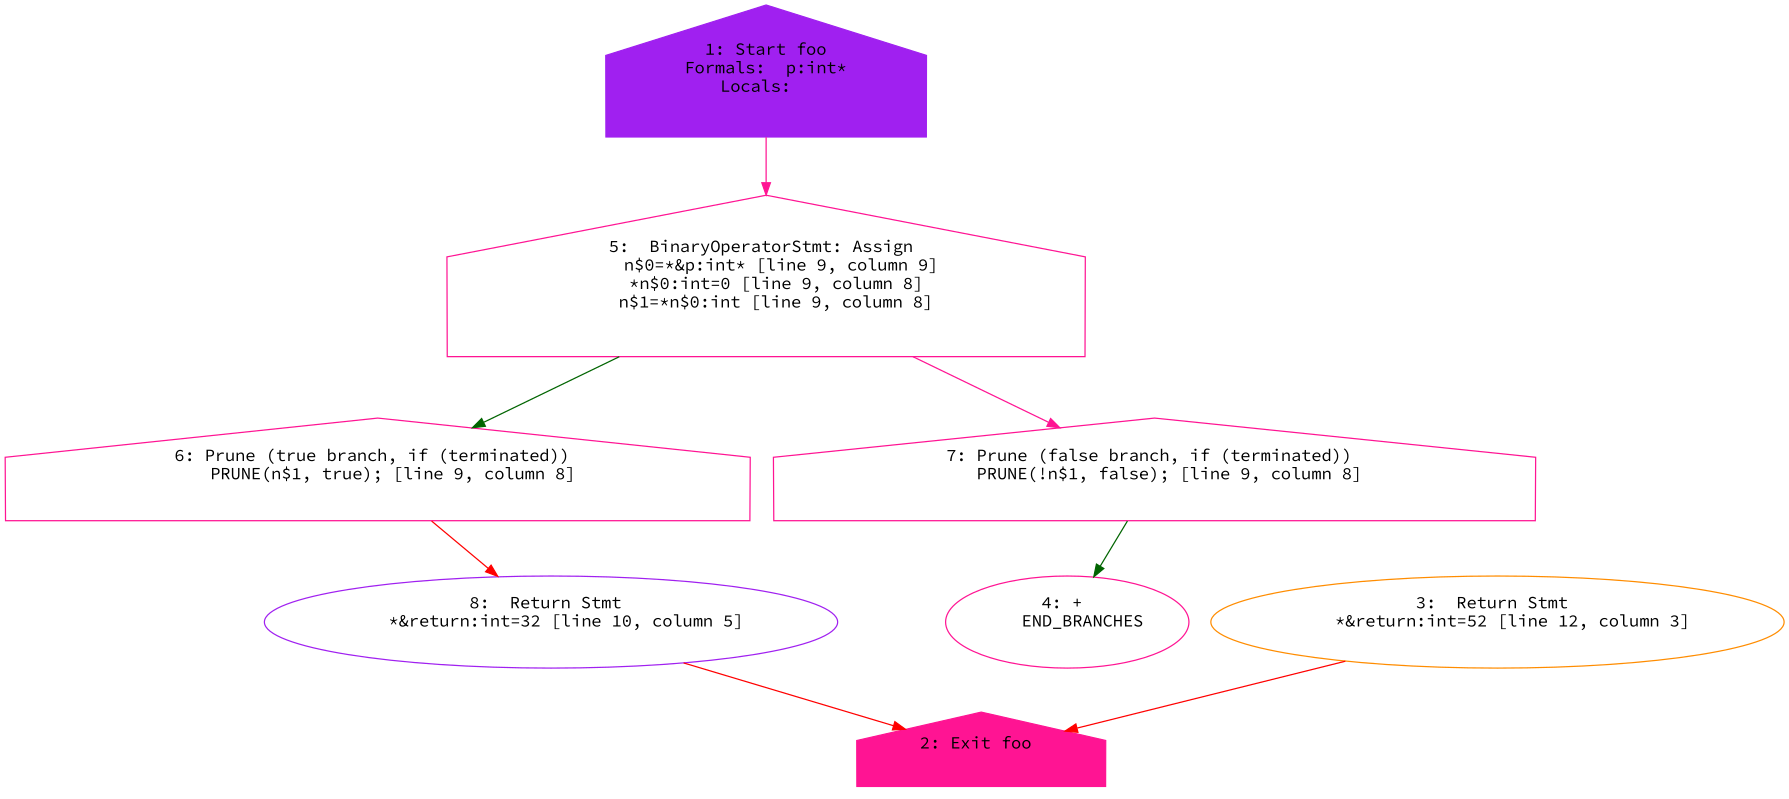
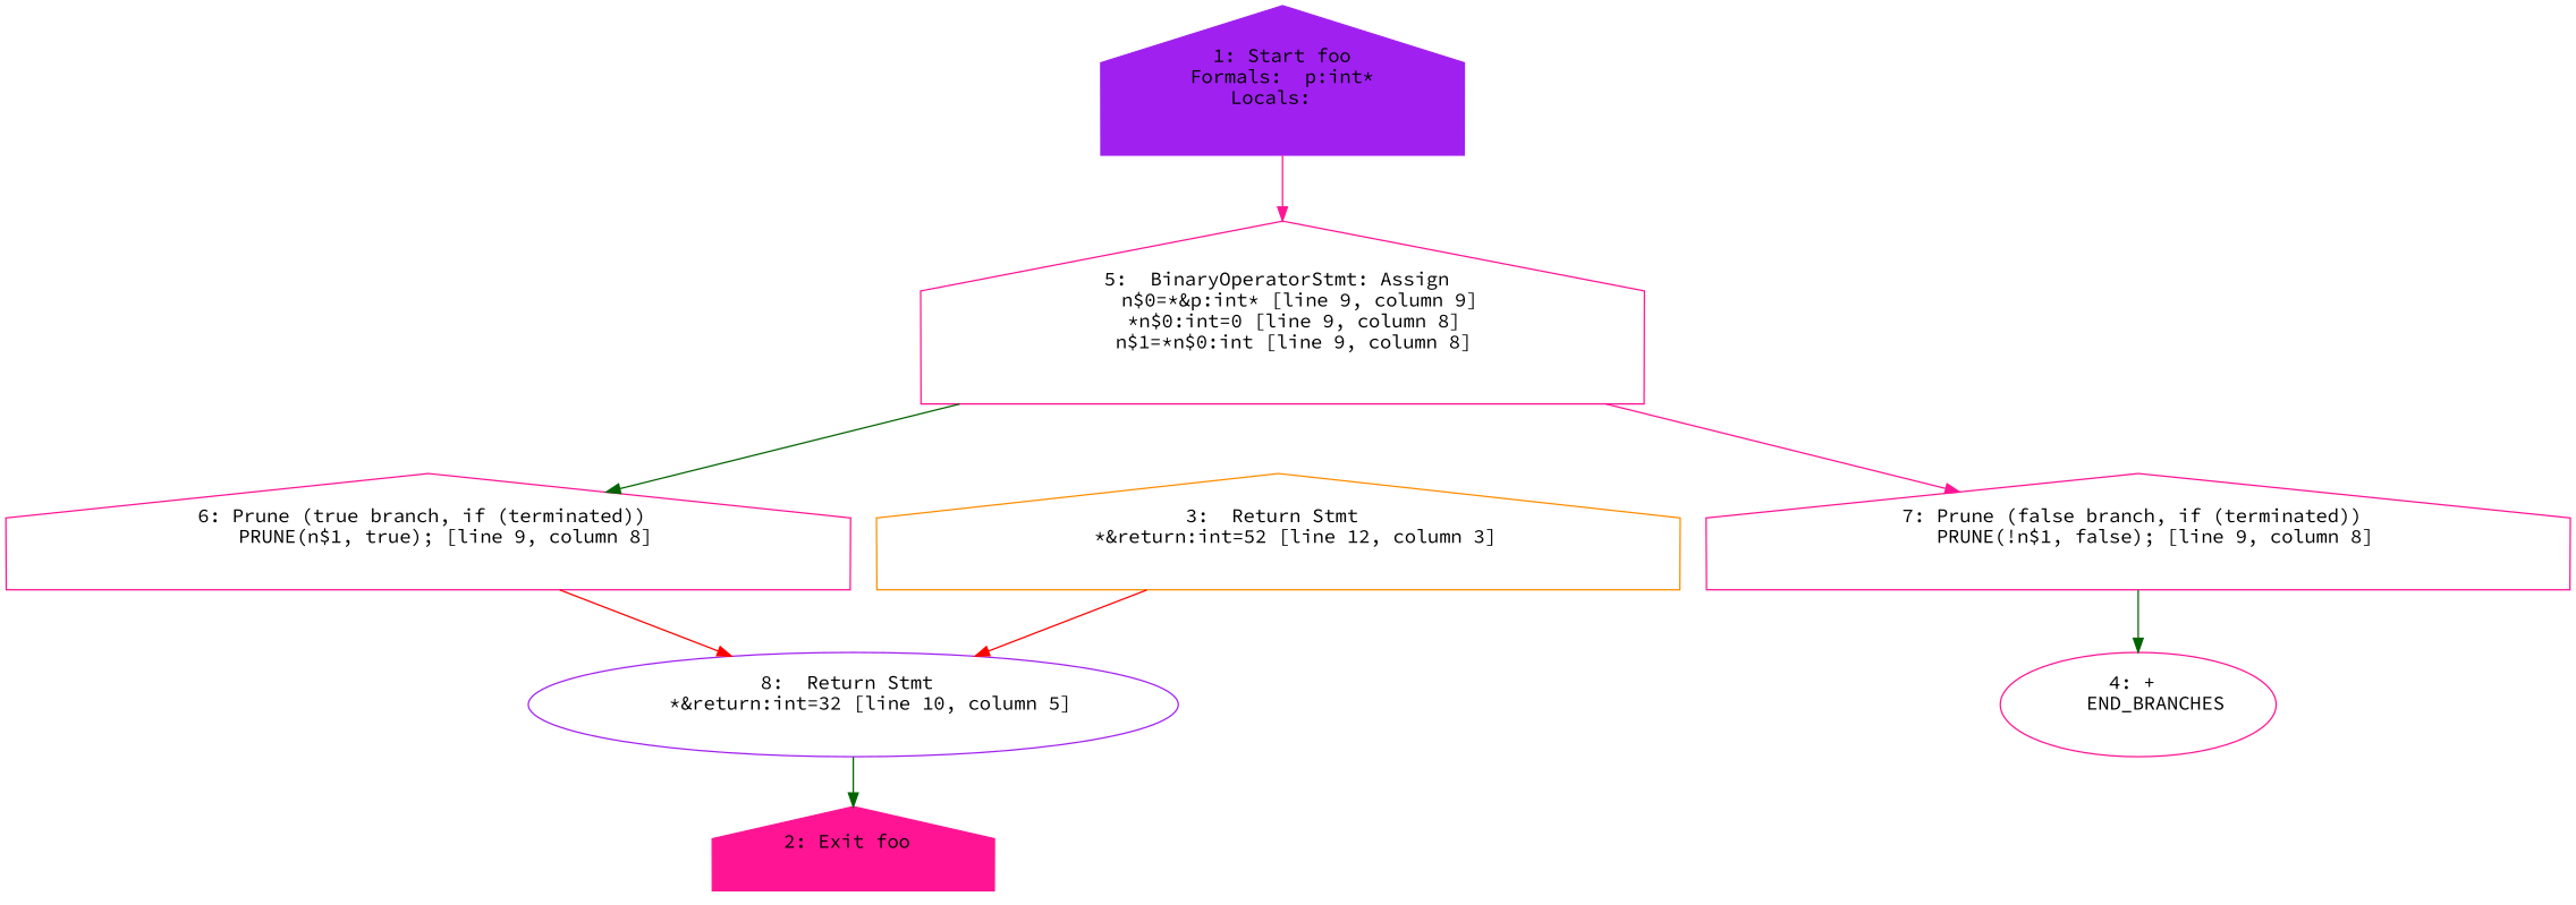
  digraph {
    fontname="Source Code Pro"
    node [color=deeppink fontname="Source Code Pro" shape=house]
    edge [color=darkgreen fontname="Source Code Pro"]
    n1 [color=purple label="1: Start foo\nFormals:  p:int*\nLocals:  \n  " style=filled]
    n2 [label="5:  BinaryOperatorStmt: Assign \n   n$0=*&p:int* [line 9, column 9]\n  *n$0:int=0 [line 9, column 8]\n  n$1=*n$0:int [line 9, column 8]\n "]
    n3 [label="6: Prune (true branch, if (terminated)) \n   PRUNE(n$1, true); [line 9, column 8]\n "]
    n4 [label="7: Prune (false branch, if (terminated)) \n   PRUNE(!n$1, false); [line 9, column 8]\n "]
    n5 [color=purple label="8:  Return Stmt \n   *&return:int=32 [line 10, column 5]\n " shape=ellipse]
    n6 [label="4: + \n   END_BRANCHES\n " shape=ellipse]
    n7 [label="2: Exit foo \n  " style=filled]
-   n8 [color=darkorange label="3:  Return Stmt \n   *&return:int=52 [line 12, column 3]\n " shape=ellipse]
+   n8 [color=darkorange label="3:  Return Stmt \n   *&return:int=52 [line 12, column 3]\n "]
    n1 -> n2 [color=deeppink]
    n2 -> n3
    n2 -> n4 [color=deeppink]
    n3 -> n5 [color=red]
    n4 -> n6
-   n5 -> n7 [color=red]
-   n8 -> n7 [color=red]
+   n5 -> n7
+   n8 -> n5 [color=red]
  }
